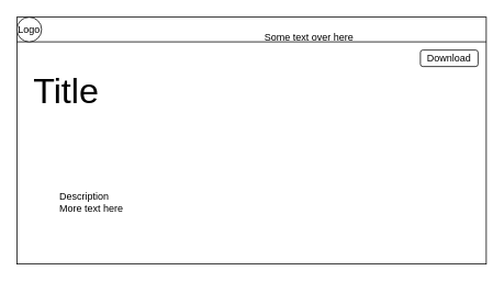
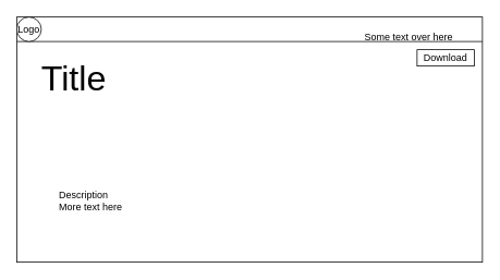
  <mxCell id="0" />
  <mxCell id="1" parent="0" />
  <mxCell id="2" value="" style="rounded=0;whiteSpace=wrap;html=1;" vertex="1" parent="1"><mxGeometry x="20" y="20" width="570" height="300" as="geometry" /></mxCell>
  <mxCell id="3" value="" style="endArrow=none;html=1;entryX=1;entryY=0.1;entryDx=0;entryDy=0;entryPerimeter=0;" edge="1" parent="1" target="2"><mxGeometry width="50" height="50" relative="1" as="geometry"><mxPoint x="20" y="50" as="sourcePoint" /><mxPoint x="70" y="0" as="targetPoint" /></mxGeometry></mxCell>
  <mxCell id="4" value="Logo" style="ellipse;whiteSpace=wrap;html=1;aspect=fixed;" vertex="1" parent="1"><mxGeometry x="20" y="20" width="30" height="30" as="geometry" /></mxCell>
- <mxCell id="5" value="Some text over here" style="text;html=1;align=center;verticalAlign=middle;whiteSpace=wrap;rounded=0;" vertex="1" parent="1"><mxGeometry x="305" y="30" width="140" height="30" as="geometry" /></mxCell>
- <mxCell id="6" value="Title" style="text;html=1;align=center;verticalAlign=middle;whiteSpace=wrap;rounded=0;fontSize=43;" vertex="1" parent="1"><mxGeometry x="50" y="95" width="60" height="30" as="geometry" /></mxCell>
- <mxCell id="7" value="Download" style="rounded=1;whiteSpace=wrap;html=1;" vertex="1" parent="1"><mxGeometry x="510" y="60" width="70" height="20" as="geometry" /></mxCell>
+ <mxCell id="5" value="Some text over here" style="text;html=1;align=center;verticalAlign=middle;whiteSpace=wrap;rounded=0;" vertex="1" parent="1"><mxGeometry x="430" y="30" width="140" height="30" as="geometry" /></mxCell>
+ <mxCell id="6" value="Title" style="text;html=1;align=center;verticalAlign=middle;whiteSpace=wrap;rounded=0;fontSize=43;" vertex="1" parent="1"><mxGeometry x="60" y="80" width="60" height="30" as="geometry" /></mxCell>
+ <mxCell id="7" value="Download" style="whiteSpace=wrap;html=1;rounded=0;" vertex="1" parent="1"><mxGeometry x="510" y="60" width="70" height="20" as="geometry" /></mxCell>
  <mxCell id="8" value="Description&lt;br&gt;More text here" style="text;html=1;align=left;verticalAlign=middle;whiteSpace=wrap;rounded=0;" vertex="1" parent="1"><mxGeometry x="70" y="230" width="120" height="30" as="geometry" /></mxCell>
